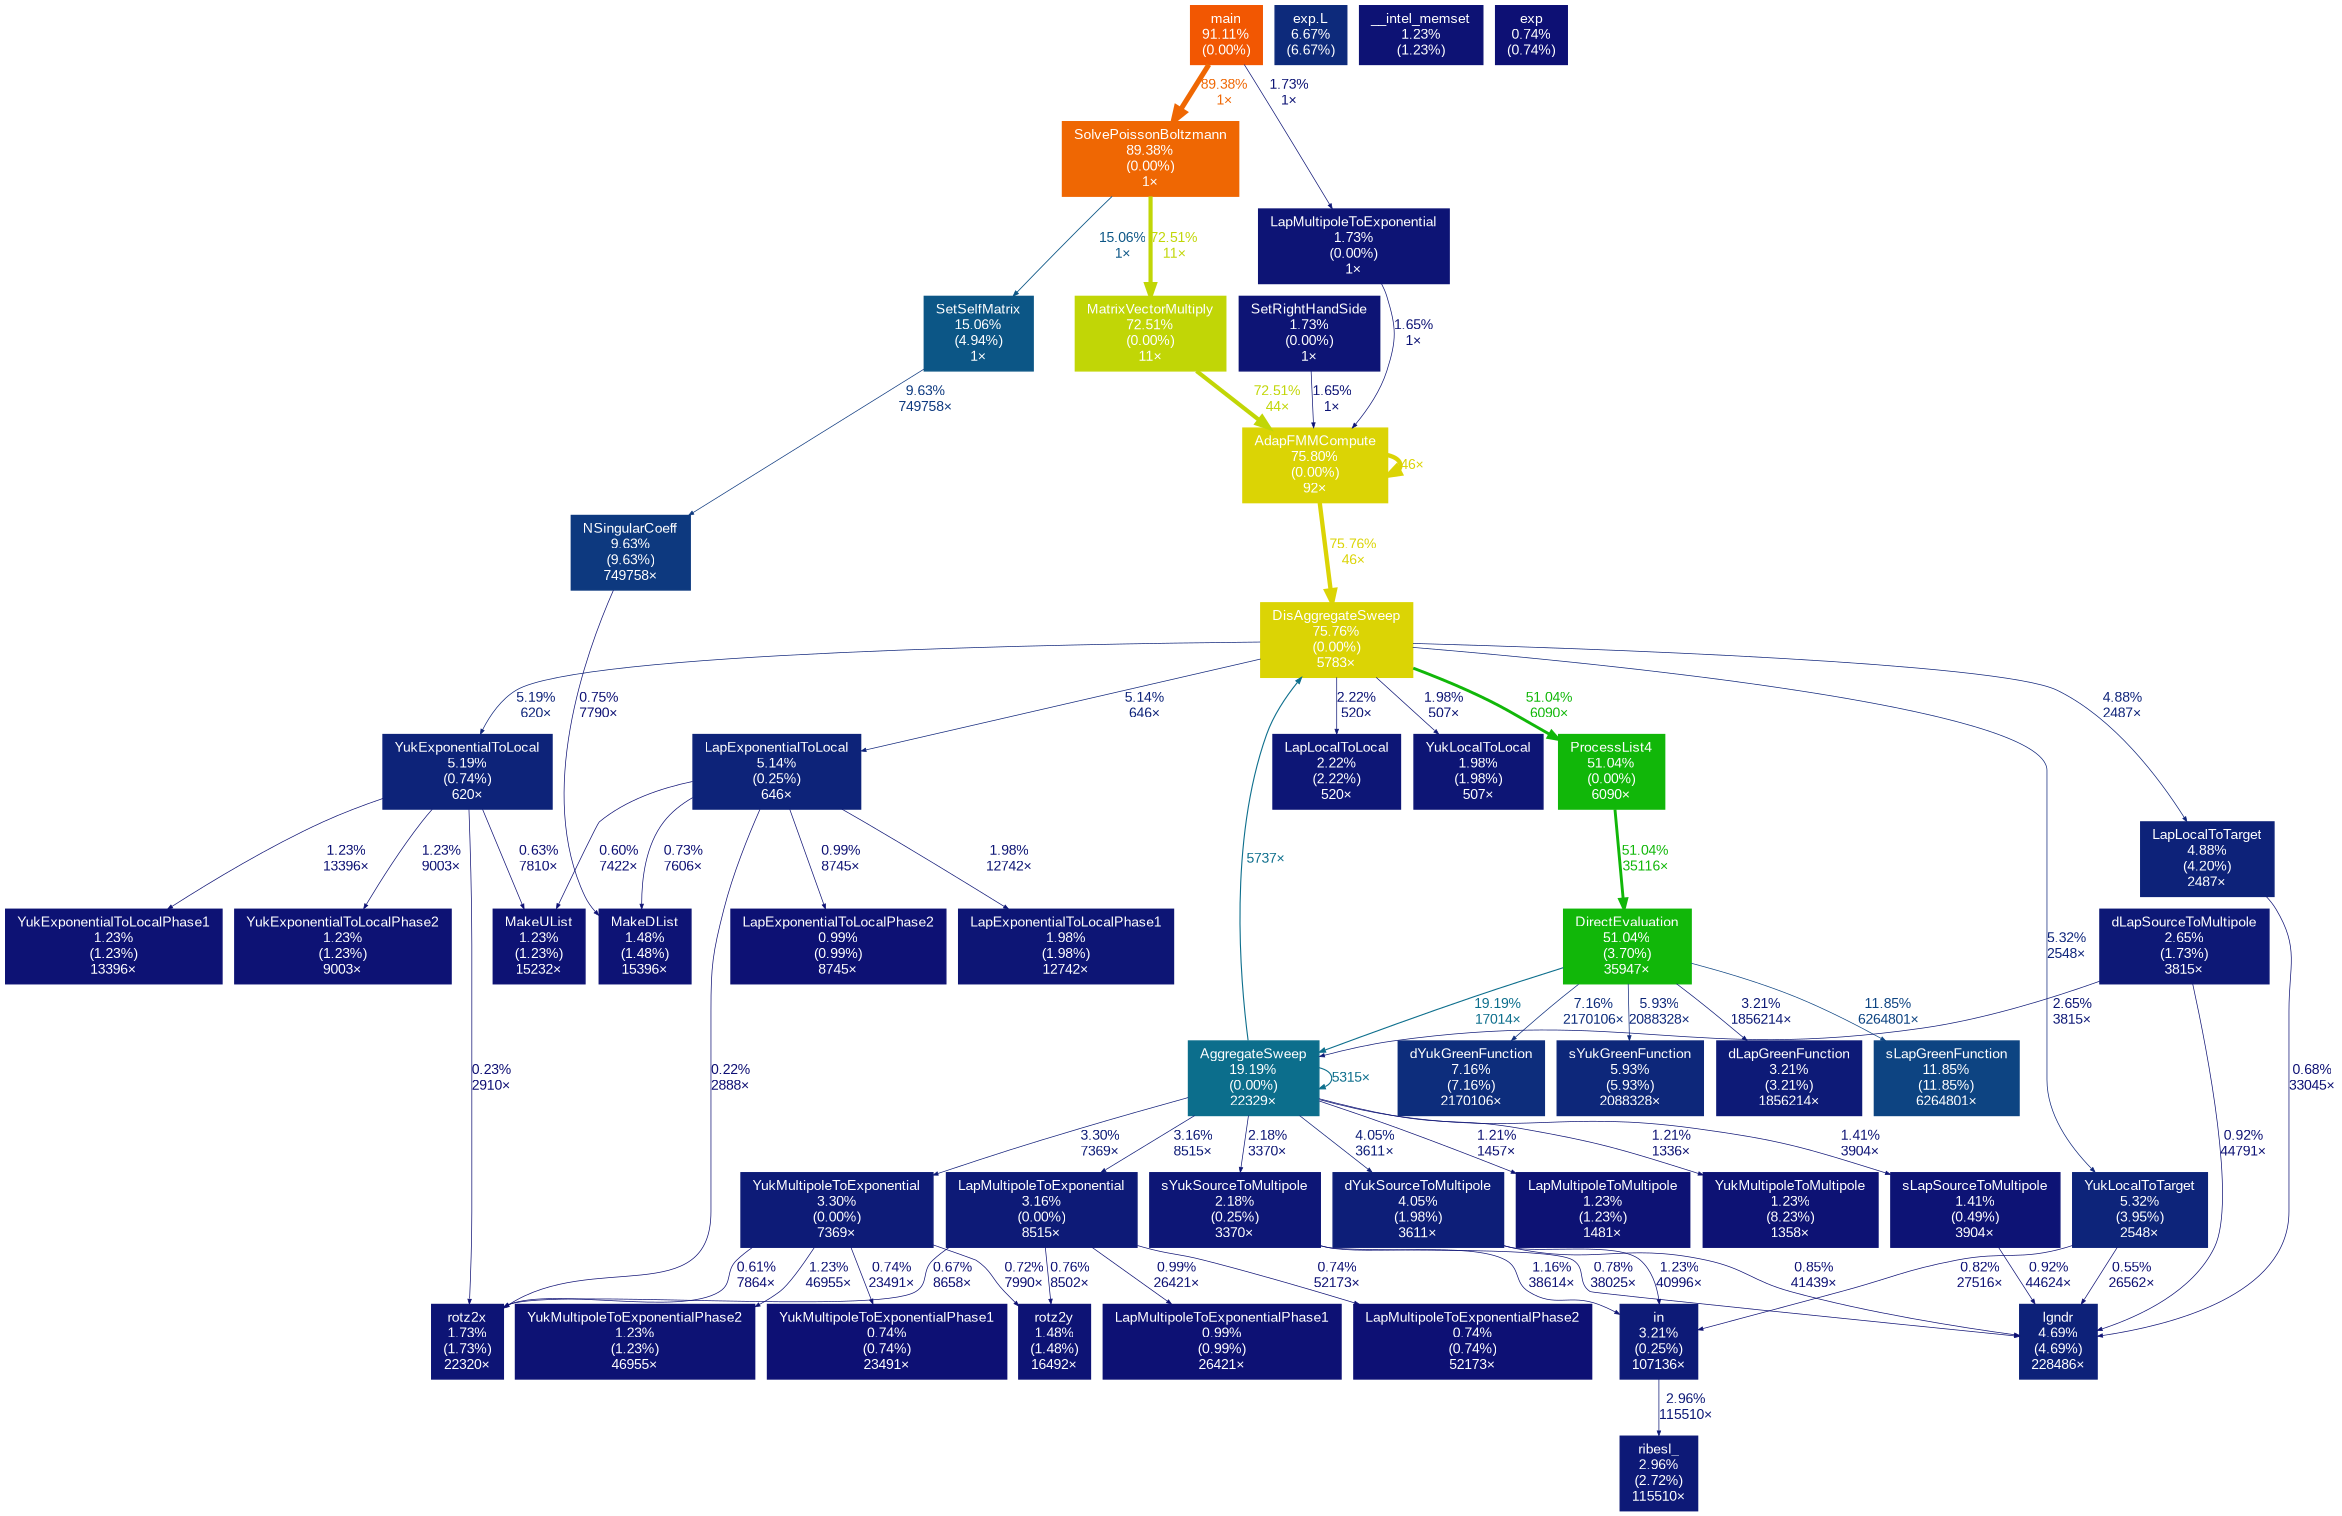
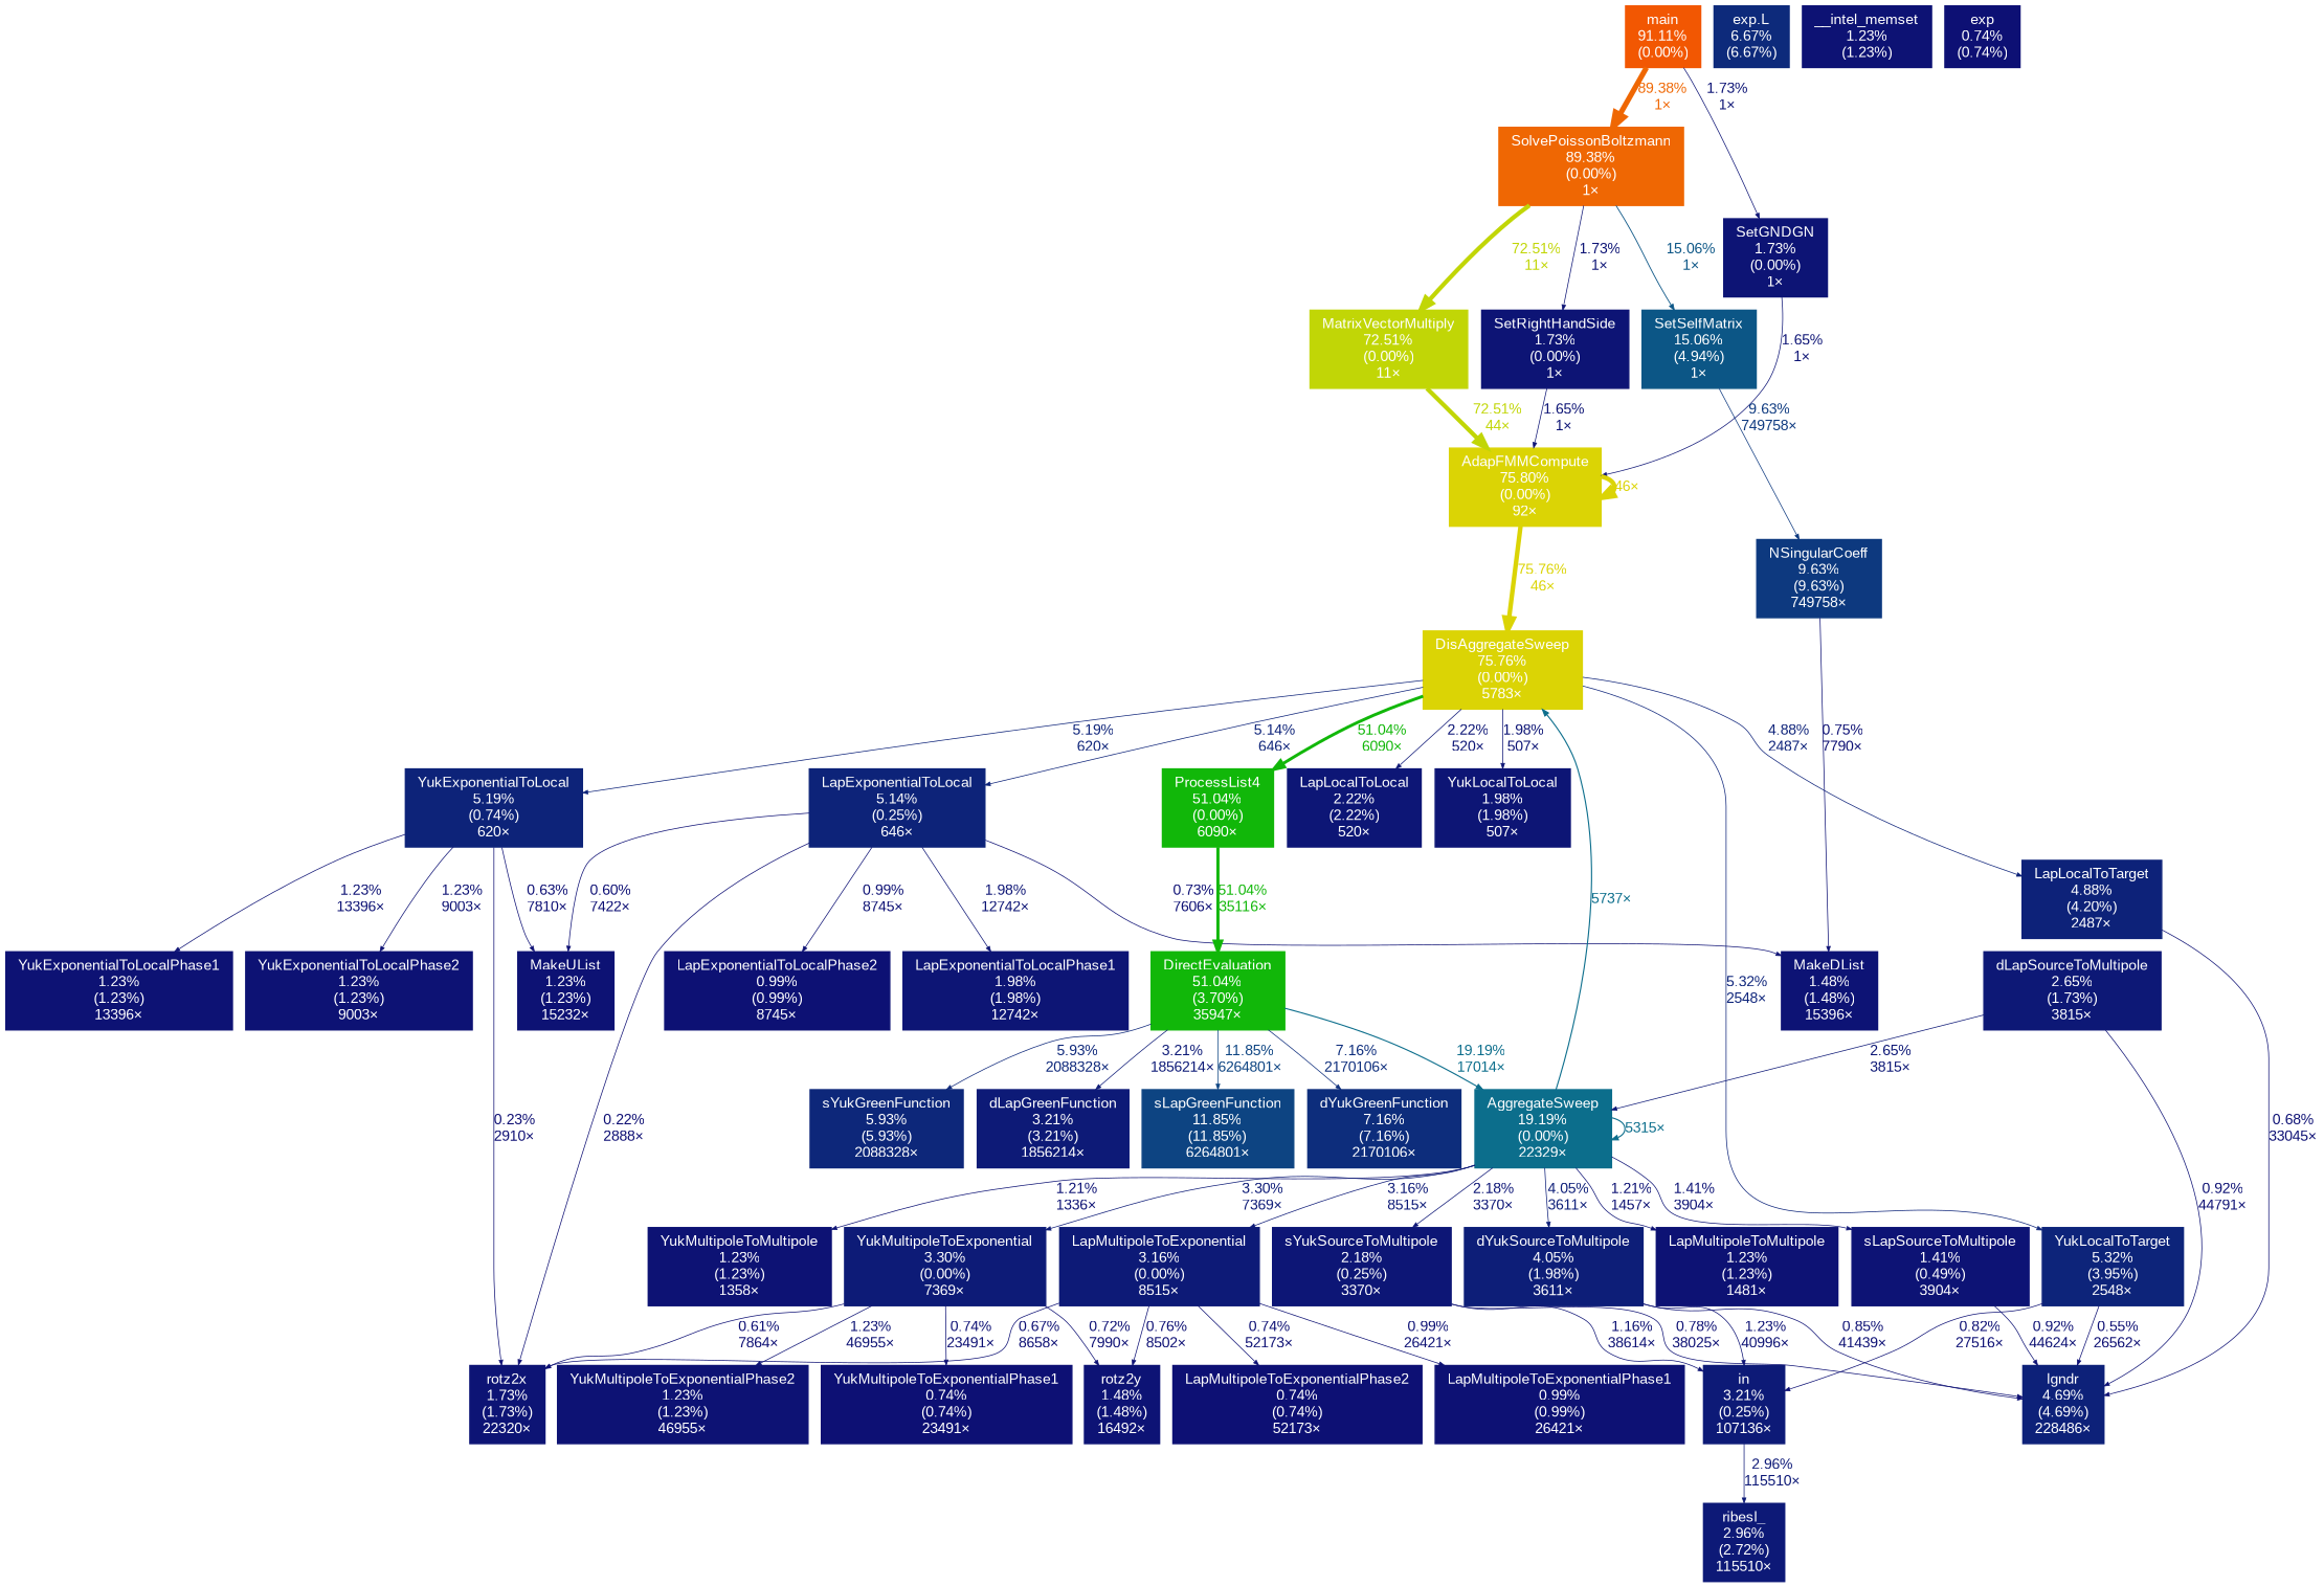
  digraph {
    fontname=Arial
    nodesep=0.125
    ranksep=0.25
    node [color="#0d1274" fontcolor="#ffffff" fontname=Arial fontsize=10.00 shape=box style=filled]
    edge [arrowsize=0.35 color="#0d1074" fontcolor="#0d1074" fontname=Arial fontsize=10.00 labeldistance=0.50 penwidth=0.50]
    n1 [color="#f25702" height=0 label="main\n91.11%\n(0.00%)" width=0]
    n2 [color="#ef6703" height=0 label="SolvePoissonBoltzmann\n89.38%\n(0.00%)\n1×" width=0]
-   n3 [color="#0d1475" height=0 label="LapMultipoleToExponential\n1.73%\n(0.00%)\n1×" width=0]
+   n3 [color="#0d1475" height=0 label="SetGNDGN\n1.73%\n(0.00%)\n1×" width=0]
    n4 [color="#0d1475" height=0 label="SetRightHandSide\n1.73%\n(0.00%)\n1×" width=0]
    n5 [color="#c1d606" height=0 label="MatrixVectorMultiply\n72.51%\n(0.00%)\n11×" width=0]
    n6 [color="#0c5686" height=0 label="SetSelfMatrix\n15.06%\n(4.94%)\n1×" width=0]
    n7 [color="#dbd405" height=0 label="AdapFMMCompute\n75.80%\n(0.00%)\n92×" width=0]
    n8 [color="#0d397f" height=0 label="NSingularCoeff\n9.63%\n(9.63%)\n749758×" width=0]
    n9 [color="#dbd405" height=0 label="DisAggregateSweep\n75.76%\n(0.00%)\n5783×" width=0]
    n10 [color="#0d1375" height=0 label="MakeDList\n1.48%\n(1.48%)\n15396×" width=0]
    n11 [color="#0d247a" height=0 label="YukLocalToTarget\n5.32%\n(3.95%)\n2548×" width=0]
    n12 [color="#0d2379" height=0 label="YukExponentialToLocal\n5.19%\n(0.74%)\n620×" width=0]
    n13 [color="#0d2379" height=0 label="LapExponentialToLocal\n5.14%\n(0.25%)\n646×" width=0]
    n14 [color="#0d2279" height=0 label="LapLocalToTarget\n4.88%\n(4.20%)\n2487×" width=0]
    n15 [color="#0d1676" height=0 label="LapLocalToLocal\n2.22%\n(2.22%)\n520×" width=0]
    n16 [color="#0d1575" height=0 label="YukLocalToLocal\n1.98%\n(1.98%)\n507×" width=0]
    n17 [color="#11b709" height=0 label="ProcessList4\n51.04%\n(0.00%)\n6090×" width=0]
    n18 [color="#0d2179" height=0 label="lgndr\n4.69%\n(4.69%)\n228486×" width=0]
    n19 [color="#0d1a77" height=0 label="in\n3.21%\n(0.25%)\n107136×" width=0]
    n20 [color="#0d1475" height=0 label="rotz2x\n1.73%\n(1.73%)\n22320×" width=0]
    n21 [height=0 label="MakeUList\n1.23%\n(1.23%)\n15232×" width=0]
    n22 [height=0 label="YukExponentialToLocalPhase1\n1.23%\n(1.23%)\n13396×" width=0]
    n23 [height=0 label="YukExponentialToLocalPhase2\n1.23%\n(1.23%)\n9003×" width=0]
    n24 [color="#0d1174" height=0 label="LapExponentialToLocalPhase2\n0.99%\n(0.99%)\n8745×" width=0]
    n25 [color="#0d1575" height=0 label="LapExponentialToLocalPhase1\n1.98%\n(1.98%)\n12742×" width=0]
    n26 [color="#11b709" height=0 label="DirectEvaluation\n51.04%\n(3.70%)\n35947×" width=0]
    n27 [color="#0c6e8c" height=0 label="AggregateSweep\n19.19%\n(0.00%)\n22329×" width=0]
    n28 [color="#0d4482" height=0 label="sLapGreenFunction\n11.85%\n(11.85%)\n6264801×" width=0]
    n29 [color="#0d2d7c" height=0 label="dYukGreenFunction\n7.16%\n(7.16%)\n2170106×" width=0]
    n30 [color="#0d277a" height=0 label="sYukGreenFunction\n5.93%\n(5.93%)\n2088328×" width=0]
    n31 [color="#0d1a77" height=0 label="dLapGreenFunction\n3.21%\n(3.21%)\n1856214×" width=0]
    n32 [color="#0d1375" height=0 label="sLapSourceToMultipole\n1.41%\n(0.49%)\n3904×" width=0]
    n33 [height=0 label="LapMultipoleToMultipole\n1.23%\n(1.23%)\n1481×" width=0]
-   n34 [height=0 label="YukMultipoleToMultipole\n1.23%\n(8.23%)\n1358×" width=0]
+   n34 [height=0 label="YukMultipoleToMultipole\n1.23%\n(1.23%)\n1358×" width=0]
    n35 [color="#0d1e78" height=0 label="dYukSourceToMultipole\n4.05%\n(1.98%)\n3611×" width=0]
    n36 [color="#0d1b77" height=0 label="YukMultipoleToExponential\n3.30%\n(0.00%)\n7369×" width=0]
    n37 [color="#0d1a77" height=0 label="LapMultipoleToExponential\n3.16%\n(0.00%)\n8515×" width=0]
    n38 [color="#0d1676" height=0 label="sYukSourceToMultipole\n2.18%\n(0.25%)\n3370×" width=0]
    n39 [color="#0d1375" height=0 label="rotz2y\n1.48%\n(1.48%)\n16492×" width=0]
    n40 [height=0 label="YukMultipoleToExponentialPhase2\n1.23%\n(1.23%)\n46955×" width=0]
    n41 [color="#0d1074" height=0 label="YukMultipoleToExponentialPhase1\n0.74%\n(0.74%)\n23491×" width=0]
    n42 [color="#0d1174" height=0 label="LapMultipoleToExponentialPhase1\n0.99%\n(0.99%)\n26421×" width=0]
    n43 [color="#0d1074" height=0 label="LapMultipoleToExponentialPhase2\n0.74%\n(0.74%)\n52173×" width=0]
    n44 [color="#0d1876" height=0 label="dLapSourceToMultipole\n2.65%\n(1.73%)\n3815×" width=0]
    n45 [color="#0d1977" height=0 label="ribesl_\n2.96%\n(2.72%)\n115510×" width=0]
    n46 [color="#0d2a7b" height=0 label="exp.L\n6.67%\n(6.67%)" width=0]
    n47 [height=0 label="__intel_memset\n1.23%\n(1.23%)" width=0]
    n48 [color="#0d1074" height=0 label="exp\n0.74%\n(0.74%)" width=0]
    n1 -> n2 [arrowsize=0.95 color="#ef6703" fontcolor="#ef6703" label="89.38%\n1×" labeldistance=3.58 penwidth=3.58]
    n1 -> n3 [color="#0d1475" fontcolor="#0d1475" label="1.73%\n1×"]
+   n2 -> n4 [color="#0d1475" fontcolor="#0d1475" label="1.73%\n1×"]
    n2 -> n5 [arrowsize=0.85 color="#c1d606" fontcolor="#c1d606" label="72.51%\n11×" labeldistance=2.90 penwidth=2.90]
    n2 -> n6 [arrowsize=0.39 color="#0c5686" fontcolor="#0c5686" label="15.06%\n1×" labeldistance=0.60 penwidth=0.60]
    n3 -> n7 [color="#0d1475" fontcolor="#0d1475" label="1.65%\n1×"]
    n4 -> n7 [color="#0d1475" fontcolor="#0d1475" label="1.65%\n1×"]
    n5 -> n7 [arrowsize=0.85 color="#c1d606" fontcolor="#c1d606" label="72.51%\n44×" labeldistance=2.90 penwidth=2.90]
    n6 -> n8 [color="#0d397f" fontcolor="#0d397f" label="9.63%\n749758×"]
    n7 -> n7 [arrowsize=0.87 color="#dbd405" fontcolor="#dbd405" label="46×" labeldistance=3.03 penwidth=3.03]
    n7 -> n9 [arrowsize=0.87 color="#dbd405" fontcolor="#dbd405" label="75.76%\n46×" labeldistance=3.03 penwidth=3.03]
    n8 -> n10 [label="0.75%\n7790×"]
    n9 -> n11 [color="#0d247a" fontcolor="#0d247a" label="5.32%\n2548×"]
    n9 -> n12 [color="#0d2379" fontcolor="#0d2379" label="5.19%\n620×"]
    n9 -> n13 [color="#0d2379" fontcolor="#0d2379" label="5.14%\n646×"]
    n9 -> n14 [color="#0d2279" fontcolor="#0d2279" label="4.88%\n2487×"]
    n9 -> n15 [color="#0d1676" fontcolor="#0d1676" label="2.22%\n520×"]
    n9 -> n16 [color="#0d1575" fontcolor="#0d1575" label="1.98%\n507×"]
    n9 -> n17 [arrowsize=0.71 color="#11b709" fontcolor="#11b709" label="51.04%\n6090×" labeldistance=2.04 penwidth=2.04]
    n11 -> n18 [color="#0d0f73" fontcolor="#0d0f73" label="0.55%\n26562×"]
    n11 -> n19 [label="0.82%\n27516×"]
    n12 -> n20 [color="#0d0e73" fontcolor="#0d0e73" label="0.23%\n2910×"]
    n12 -> n21 [color="#0d0f74" fontcolor="#0d0f74" label="0.63%\n7810×"]
    n12 -> n22 [color="#0d1274" fontcolor="#0d1274" label="1.23%\n13396×"]
    n12 -> n23 [color="#0d1274" fontcolor="#0d1274" label="1.23%\n9003×"]
    n13 -> n10 [label="0.73%\n7606×"]
    n13 -> n20 [color="#0d0e73" fontcolor="#0d0e73" label="0.22%\n2888×"]
    n13 -> n21 [color="#0d0f74" fontcolor="#0d0f74" label="0.60%\n7422×"]
    n13 -> n24 [color="#0d1174" fontcolor="#0d1174" label="0.99%\n8745×"]
    n13 -> n25 [color="#0d1575" fontcolor="#0d1575" label="1.98%\n12742×"]
    n14 -> n18 [label="0.68%\n33045×"]
    n17 -> n26 [arrowsize=0.71 color="#11b709" fontcolor="#11b709" label="51.04%\n35116×" labeldistance=2.04 penwidth=2.04]
    n19 -> n45 [color="#0d1977" fontcolor="#0d1977" label="2.96%\n115510×"]
    n26 -> n27 [arrowsize=0.44 color="#0c6e8c" fontcolor="#0c6e8c" label="19.19%\n17014×" labeldistance=0.77 penwidth=0.77]
    n26 -> n28 [color="#0d4482" fontcolor="#0d4482" label="11.85%\n6264801×"]
    n26 -> n29 [color="#0d2d7c" fontcolor="#0d2d7c" label="7.16%\n2170106×"]
    n26 -> n30 [color="#0d277a" fontcolor="#0d277a" label="5.93%\n2088328×"]
    n26 -> n31 [color="#0d1a77" fontcolor="#0d1a77" label="3.21%\n1856214×"]
    n27 -> n9 [arrowsize=0.44 color="#0c6e8c" fontcolor="#0c6e8c" label="5737×" labeldistance=0.77 penwidth=0.77]
    n27 -> n27 [arrowsize=0.44 color="#0c6e8c" fontcolor="#0c6e8c" label="5315×" labeldistance=0.77 penwidth=0.77]
    n27 -> n32 [color="#0d1375" fontcolor="#0d1375" label="1.41%\n3904×"]
    n27 -> n33 [color="#0d1274" fontcolor="#0d1274" label="1.21%\n1457×"]
    n27 -> n34 [color="#0d1274" fontcolor="#0d1274" label="1.21%\n1336×"]
    n27 -> n35 [color="#0d1e78" fontcolor="#0d1e78" label="4.05%\n3611×"]
    n27 -> n36 [color="#0d1b77" fontcolor="#0d1b77" label="3.30%\n7369×"]
    n27 -> n37 [color="#0d1a77" fontcolor="#0d1a77" label="3.16%\n8515×"]
    n27 -> n38 [color="#0d1676" fontcolor="#0d1676" label="2.18%\n3370×"]
    n32 -> n18 [color="#0d1174" fontcolor="#0d1174" label="0.92%\n44624×"]
    n35 -> n18 [label="0.85%\n41439×"]
    n35 -> n19 [color="#0d1274" fontcolor="#0d1274" label="1.23%\n40996×"]
    n36 -> n20 [color="#0d0f74" fontcolor="#0d0f74" label="0.61%\n7864×"]
    n36 -> n39 [label="0.72%\n7990×"]
    n36 -> n40 [color="#0d1274" fontcolor="#0d1274" label="1.23%\n46955×"]
    n36 -> n41 [label="0.74%\n23491×"]
    n37 -> n20 [label="0.67%\n8658×"]
    n37 -> n39 [label="0.76%\n8502×"]
    n37 -> n42 [color="#0d1174" fontcolor="#0d1174" label="0.99%\n26421×"]
    n37 -> n43 [label="0.74%\n52173×"]
    n38 -> n18 [label="0.78%\n38025×"]
    n38 -> n19 [color="#0d1274" fontcolor="#0d1274" label="1.16%\n38614×"]
    n44 -> n18 [color="#0d1174" fontcolor="#0d1174" label="0.92%\n44791×"]
    n44 -> n27 [color="#0d1876" fontcolor="#0d1876" label="2.65%\n3815×"]
  }
